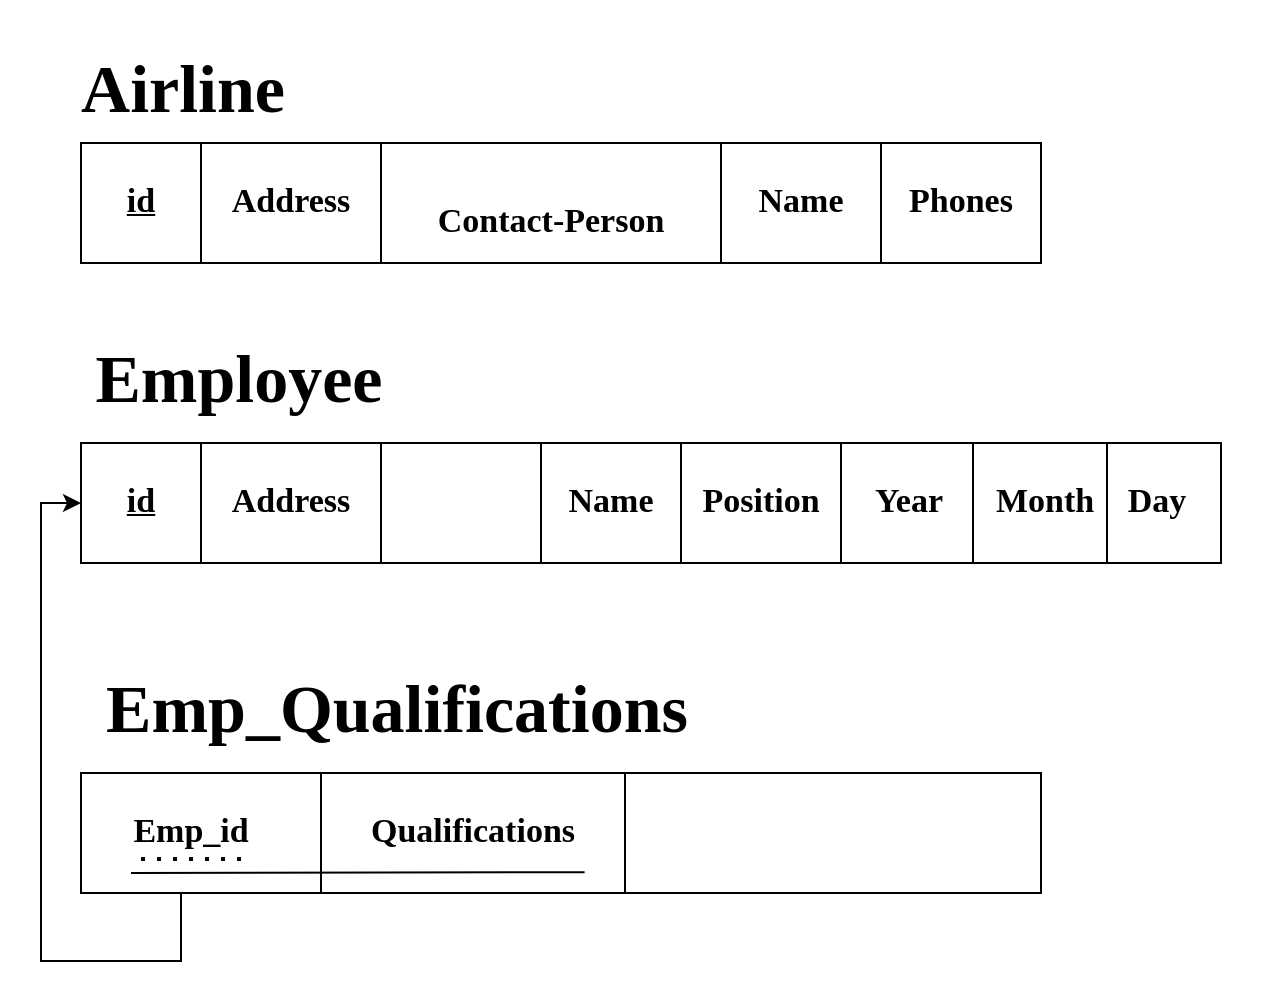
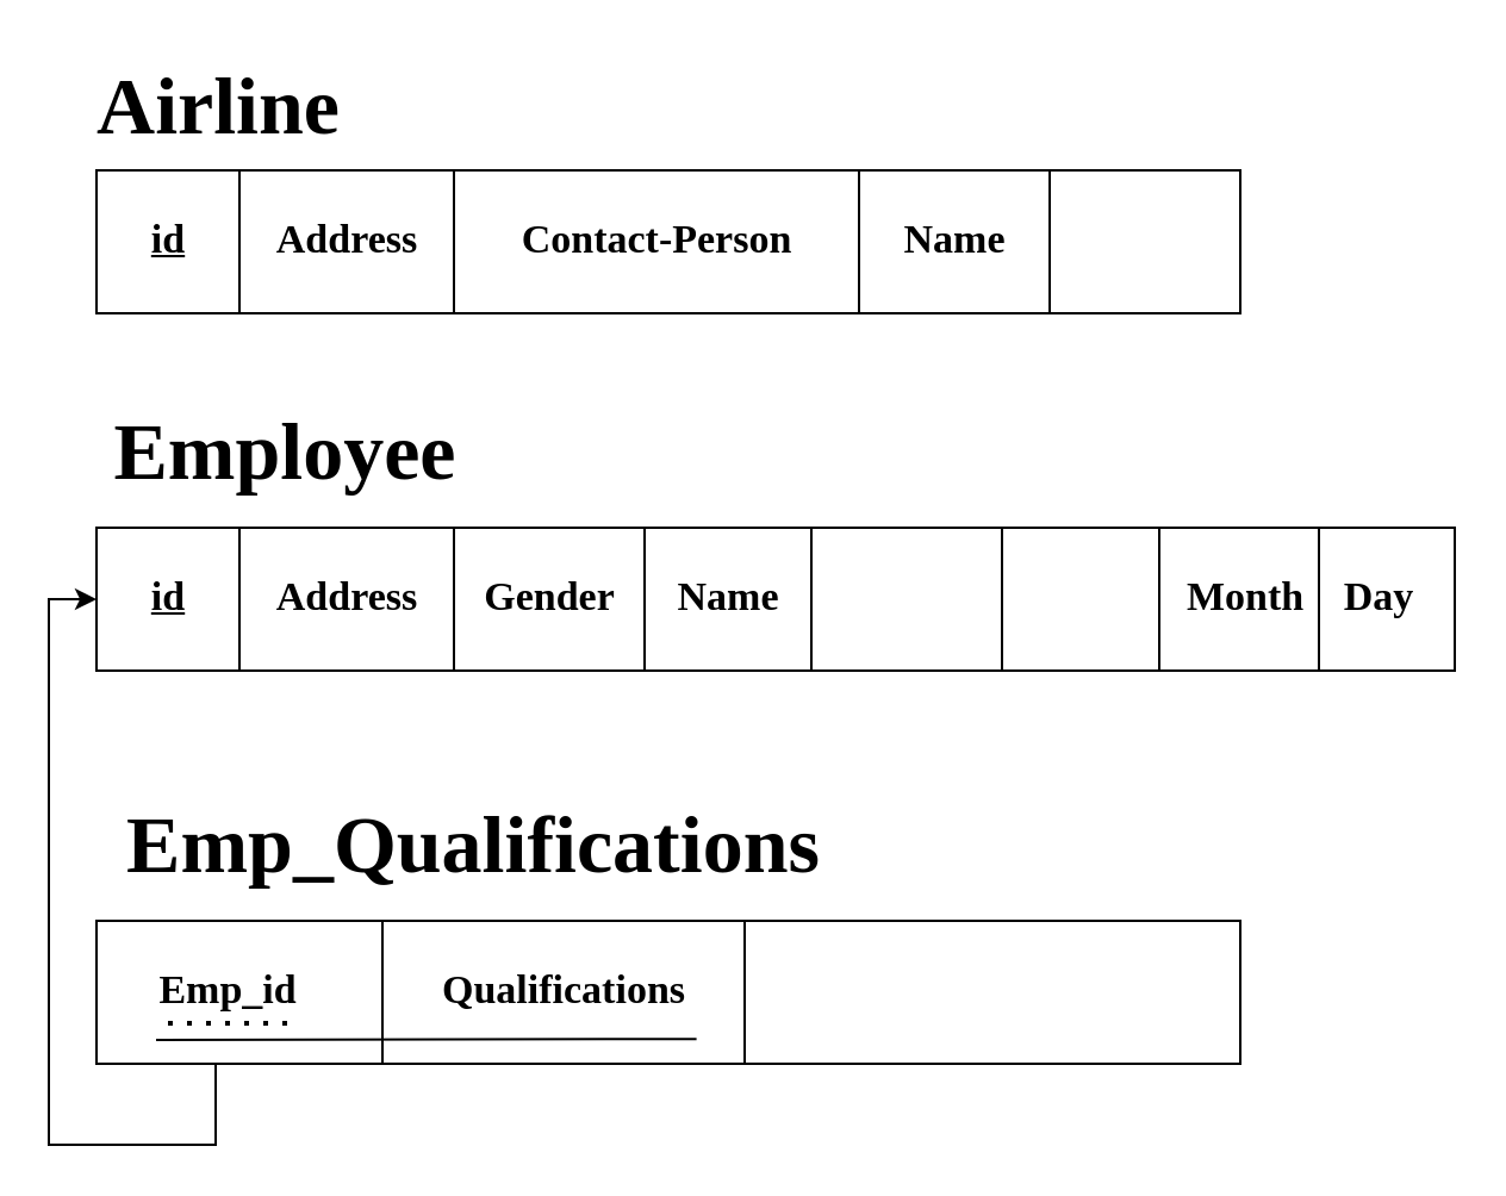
  <mxCell id="0" />
  <mxCell id="1" parent="0" />
  <mxCell id="2" value="" style="rounded=0;whiteSpace=wrap;html=1;" vertex="1" parent="1"><mxGeometry x="40" y="71" width="480" height="60" as="geometry" /></mxCell>
  <mxCell id="3" value="" style="endArrow=none;html=1;rounded=0;" edge="1" parent="1"><mxGeometry width="50" height="50" relative="1" as="geometry"><mxPoint x="100" y="131" as="sourcePoint" /><mxPoint x="100" y="71" as="targetPoint" /></mxGeometry></mxCell>
  <mxCell id="4" value="" style="endArrow=none;html=1;rounded=0;" edge="1" parent="1"><mxGeometry width="50" height="50" relative="1" as="geometry"><mxPoint x="190" y="131" as="sourcePoint" /><mxPoint x="190" y="71" as="targetPoint" /></mxGeometry></mxCell>
  <mxCell id="5" value="&lt;font style=&quot;font-size: 34px;&quot; face=&quot;Architects Daughter&quot;&gt;&lt;b&gt;Airline&lt;/b&gt;&lt;/font&gt;" style="text;html=1;align=center;verticalAlign=middle;resizable=0;points=[];autosize=1;strokeColor=none;fillColor=none;" vertex="1" parent="1"><mxGeometry x="31" y="20" width="120" height="50" as="geometry" /></mxCell>
  <mxCell id="6" value="&lt;font face=&quot;Architects Daughter&quot; style=&quot;font-size: 17px;&quot;&gt;&lt;b&gt;id&lt;/b&gt;&lt;/font&gt;" style="text;html=1;align=center;verticalAlign=middle;resizable=0;points=[];autosize=1;strokeColor=none;fillColor=none;fontStyle=4" vertex="1" parent="1"><mxGeometry x="55" y="86" width="30" height="30" as="geometry" /></mxCell>
  <mxCell id="7" value="&lt;font style=&quot;font-size: 17px;&quot; face=&quot;Architects Daughter&quot;&gt;&lt;b&gt;Address&lt;/b&gt;&lt;/font&gt;" style="text;html=1;align=center;verticalAlign=middle;resizable=0;points=[];autosize=1;strokeColor=none;fillColor=none;" vertex="1" parent="1"><mxGeometry x="100" y="86" width="90" height="30" as="geometry" /></mxCell>
  <mxCell id="8" value="" style="endArrow=none;html=1;rounded=0;" edge="1" parent="1"><mxGeometry width="50" height="50" relative="1" as="geometry"><mxPoint x="360" y="131" as="sourcePoint" /><mxPoint x="360" y="71" as="targetPoint" /></mxGeometry></mxCell>
  <mxCell id="9" value="" style="endArrow=none;html=1;rounded=0;" edge="1" parent="1"><mxGeometry width="50" height="50" relative="1" as="geometry"><mxPoint x="440" y="131" as="sourcePoint" /><mxPoint x="440" y="71" as="targetPoint" /></mxGeometry></mxCell>
- <mxCell id="10" value="&lt;font style=&quot;font-size: 17px;&quot; face=&quot;Architects Daughter&quot;&gt;&lt;b&gt;Contact-Person&lt;/b&gt;&lt;/font&gt;" style="text;html=1;align=center;verticalAlign=middle;resizable=0;points=[];autosize=1;strokeColor=none;fillColor=none;" vertex="1" parent="1"><mxGeometry x="200" y="96" width="150" height="30" as="geometry" /></mxCell>
+ <mxCell id="10" value="&lt;font style=&quot;font-size: 17px;&quot; face=&quot;Architects Daughter&quot;&gt;&lt;b&gt;Contact-Person&lt;/b&gt;&lt;/font&gt;" style="text;html=1;align=center;verticalAlign=middle;resizable=0;points=[];autosize=1;strokeColor=none;fillColor=none;" vertex="1" parent="1"><mxGeometry x="200" y="86" width="150" height="30" as="geometry" /></mxCell>
  <mxCell id="11" value="&lt;font style=&quot;font-size: 17px;&quot; face=&quot;Architects Daughter&quot;&gt;&lt;b&gt;Name&lt;/b&gt;&lt;/font&gt;" style="text;html=1;align=center;verticalAlign=middle;resizable=0;points=[];autosize=1;strokeColor=none;fillColor=none;" vertex="1" parent="1"><mxGeometry x="365" y="86" width="70" height="30" as="geometry" /></mxCell>
- <mxCell id="12" value="&lt;font style=&quot;font-size: 17px;&quot; face=&quot;Architects Daughter&quot;&gt;&lt;b&gt;Phones&lt;/b&gt;&lt;/font&gt;" style="text;html=1;align=center;verticalAlign=middle;resizable=0;points=[];autosize=1;strokeColor=none;fillColor=none;" vertex="1" parent="1"><mxGeometry x="440" y="86" width="80" height="30" as="geometry" /></mxCell>
  <mxCell id="13" value="" style="rounded=0;whiteSpace=wrap;html=1;" vertex="1" parent="1"><mxGeometry x="40" y="221" width="570" height="60" as="geometry" /></mxCell>
  <mxCell id="14" value="" style="endArrow=none;html=1;rounded=0;" edge="1" parent="1"><mxGeometry width="50" height="50" relative="1" as="geometry"><mxPoint x="100" y="281" as="sourcePoint" /><mxPoint x="100" y="221" as="targetPoint" /></mxGeometry></mxCell>
  <mxCell id="15" value="" style="endArrow=none;html=1;rounded=0;" edge="1" parent="1"><mxGeometry width="50" height="50" relative="1" as="geometry"><mxPoint x="190" y="281" as="sourcePoint" /><mxPoint x="190" y="221" as="targetPoint" /></mxGeometry></mxCell>
  <mxCell id="16" value="&lt;font style=&quot;font-size: 34px;&quot; face=&quot;Architects Daughter&quot;&gt;&lt;b&gt;Employee&lt;/b&gt;&lt;/font&gt;" style="text;html=1;align=center;verticalAlign=middle;resizable=0;points=[];autosize=1;strokeColor=none;fillColor=none;" vertex="1" parent="1"><mxGeometry x="34" y="165" width="170" height="50" as="geometry" /></mxCell>
  <mxCell id="17" value="&lt;font face=&quot;Architects Daughter&quot; style=&quot;font-size: 17px;&quot;&gt;&lt;b&gt;id&lt;/b&gt;&lt;/font&gt;" style="text;html=1;align=center;verticalAlign=middle;resizable=0;points=[];autosize=1;strokeColor=none;fillColor=none;fontStyle=4" vertex="1" parent="1"><mxGeometry x="55" y="236" width="30" height="30" as="geometry" /></mxCell>
  <mxCell id="18" value="&lt;font style=&quot;font-size: 17px;&quot; face=&quot;Architects Daughter&quot;&gt;&lt;b&gt;Address&lt;/b&gt;&lt;/font&gt;" style="text;html=1;align=center;verticalAlign=middle;resizable=0;points=[];autosize=1;strokeColor=none;fillColor=none;" vertex="1" parent="1"><mxGeometry x="100" y="236" width="90" height="30" as="geometry" /></mxCell>
  <mxCell id="19" value="" style="endArrow=none;html=1;rounded=0;" edge="1" parent="1"><mxGeometry width="50" height="50" relative="1" as="geometry"><mxPoint x="270" y="281" as="sourcePoint" /><mxPoint x="270" y="221" as="targetPoint" /></mxGeometry></mxCell>
  <mxCell id="20" value="" style="endArrow=none;html=1;rounded=0;" edge="1" parent="1"><mxGeometry width="50" height="50" relative="1" as="geometry"><mxPoint x="340" y="281" as="sourcePoint" /><mxPoint x="340" y="221" as="targetPoint" /></mxGeometry></mxCell>
+ <mxCell id="21" value="&lt;font style=&quot;font-size: 17px;&quot; face=&quot;Architects Daughter&quot;&gt;&lt;b&gt;Gender&lt;/b&gt;&lt;/font&gt;" style="text;html=1;align=center;verticalAlign=middle;resizable=0;points=[];autosize=1;strokeColor=none;fillColor=none;" vertex="1" parent="1"><mxGeometry x="190" y="236" width="80" height="30" as="geometry" /></mxCell>
  <mxCell id="22" value="&lt;font style=&quot;font-size: 17px;&quot; face=&quot;Architects Daughter&quot;&gt;&lt;b&gt;Name&lt;/b&gt;&lt;/font&gt;" style="text;html=1;align=center;verticalAlign=middle;resizable=0;points=[];autosize=1;strokeColor=none;fillColor=none;" vertex="1" parent="1"><mxGeometry x="270" y="236" width="70" height="30" as="geometry" /></mxCell>
- <mxCell id="23" value="&lt;font style=&quot;font-size: 17px;&quot; face=&quot;Architects Daughter&quot;&gt;&lt;b&gt;Position&lt;/b&gt;&lt;/font&gt;" style="text;html=1;align=center;verticalAlign=middle;resizable=0;points=[];autosize=1;strokeColor=none;fillColor=none;" vertex="1" parent="1"><mxGeometry x="340" y="236" width="80" height="30" as="geometry" /></mxCell>
  <mxCell id="24" value="" style="endArrow=none;html=1;rounded=0;" edge="1" parent="1"><mxGeometry width="50" height="50" relative="1" as="geometry"><mxPoint x="420" y="281" as="sourcePoint" /><mxPoint x="420" y="221" as="targetPoint" /></mxGeometry></mxCell>
  <mxCell id="25" style="edgeStyle=orthogonalEdgeStyle;rounded=0;orthogonalLoop=1;jettySize=auto;html=1;exitX=0.25;exitY=1;exitDx=0;exitDy=0;entryX=0;entryY=0.5;entryDx=0;entryDy=0;" edge="1" parent="1" source="26" target="13"><mxGeometry relative="1" as="geometry"><Array as="points"><mxPoint x="90" y="446" /><mxPoint x="90" y="480" /><mxPoint x="20" y="480" /><mxPoint x="20" y="251" /></Array></mxGeometry></mxCell>
  <mxCell id="26" value="" style="rounded=0;whiteSpace=wrap;html=1;" vertex="1" parent="1"><mxGeometry x="40" y="386" width="480" height="60" as="geometry" /></mxCell>
  <mxCell id="27" value="" style="endArrow=none;html=1;rounded=0;" edge="1" parent="1"><mxGeometry width="50" height="50" relative="1" as="geometry"><mxPoint x="160" y="446" as="sourcePoint" /><mxPoint x="160" y="386" as="targetPoint" /></mxGeometry></mxCell>
  <mxCell id="28" value="&lt;font style=&quot;font-size: 34px;&quot; face=&quot;Architects Daughter&quot;&gt;&lt;b&gt;Emp_Qualifications&lt;/b&gt;&lt;/font&gt;" style="text;html=1;align=center;verticalAlign=middle;resizable=0;points=[];autosize=1;strokeColor=none;fillColor=none;" vertex="1" parent="1"><mxGeometry x="38" y="330" width="320" height="50" as="geometry" /></mxCell>
  <mxCell id="29" value="&lt;font style=&quot;font-size: 17px;&quot; face=&quot;Architects Daughter&quot;&gt;&lt;b&gt;Emp_id&lt;/b&gt;&lt;/font&gt;" style="text;html=1;align=center;verticalAlign=middle;resizable=0;points=[];autosize=1;strokeColor=none;fillColor=none;fontStyle=0" vertex="1" parent="1"><mxGeometry x="55" y="401" width="80" height="30" as="geometry" /></mxCell>
  <mxCell id="30" value="" style="endArrow=none;html=1;rounded=0;" edge="1" parent="1"><mxGeometry width="50" height="50" relative="1" as="geometry"><mxPoint x="312" y="446" as="sourcePoint" /><mxPoint x="312" y="386" as="targetPoint" /></mxGeometry></mxCell>
  <mxCell id="31" value="&lt;font style=&quot;font-size: 17px;&quot; face=&quot;Architects Daughter&quot;&gt;&lt;b&gt;Qualifications&lt;/b&gt;&lt;/font&gt;" style="text;html=1;align=center;verticalAlign=middle;resizable=0;points=[];autosize=1;strokeColor=none;fillColor=none;" vertex="1" parent="1"><mxGeometry x="171" y="401" width="130" height="30" as="geometry" /></mxCell>
  <mxCell id="32" value="" style="endArrow=none;dashed=1;html=1;dashPattern=1 3;strokeWidth=2;rounded=0;" edge="1" parent="1"><mxGeometry width="50" height="50" relative="1" as="geometry"><mxPoint x="70" y="429" as="sourcePoint" /><mxPoint x="120" y="429" as="targetPoint" /></mxGeometry></mxCell>
  <mxCell id="33" value="" style="endArrow=none;html=1;rounded=0;entryX=0.96;entryY=1.119;entryDx=0;entryDy=0;entryPerimeter=0;" edge="1" parent="1"><mxGeometry width="50" height="50" relative="1" as="geometry"><mxPoint x="65" y="436" as="sourcePoint" /><mxPoint x="291.8" y="435.57" as="targetPoint" /></mxGeometry></mxCell>
- <mxCell id="34" value="&lt;font style=&quot;font-size: 17px;&quot; face=&quot;Architects Daughter&quot;&gt;&lt;b&gt;Year&lt;/b&gt;&lt;/font&gt;" style="text;html=1;align=center;verticalAlign=middle;resizable=0;points=[];autosize=1;strokeColor=none;fillColor=none;" vertex="1" parent="1"><mxGeometry x="424" y="236" width="60" height="30" as="geometry" /></mxCell>
  <mxCell id="35" value="" style="endArrow=none;html=1;rounded=0;" edge="1" parent="1"><mxGeometry width="50" height="50" relative="1" as="geometry"><mxPoint x="486" y="281" as="sourcePoint" /><mxPoint x="486" y="221" as="targetPoint" /></mxGeometry></mxCell>
  <mxCell id="36" value="&lt;font style=&quot;font-size: 17px;&quot; face=&quot;Architects Daughter&quot;&gt;&lt;b&gt;Month&lt;/b&gt;&lt;/font&gt;" style="text;html=1;align=center;verticalAlign=middle;resizable=0;points=[];autosize=1;strokeColor=none;fillColor=none;" vertex="1" parent="1"><mxGeometry x="487" y="236" width="70" height="30" as="geometry" /></mxCell>
  <mxCell id="37" value="" style="endArrow=none;html=1;rounded=0;" edge="1" parent="1"><mxGeometry width="50" height="50" relative="1" as="geometry"><mxPoint x="553" y="281" as="sourcePoint" /><mxPoint x="553" y="221" as="targetPoint" /></mxGeometry></mxCell>
  <mxCell id="38" value="&lt;font face=&quot;Architects Daughter&quot;&gt;&lt;span style=&quot;font-size: 17px;&quot;&gt;&lt;b&gt;Day&lt;/b&gt;&lt;/span&gt;&lt;/font&gt;" style="text;html=1;align=center;verticalAlign=middle;resizable=0;points=[];autosize=1;strokeColor=none;fillColor=none;" vertex="1" parent="1"><mxGeometry x="553" y="236" width="50" height="30" as="geometry" /></mxCell>
